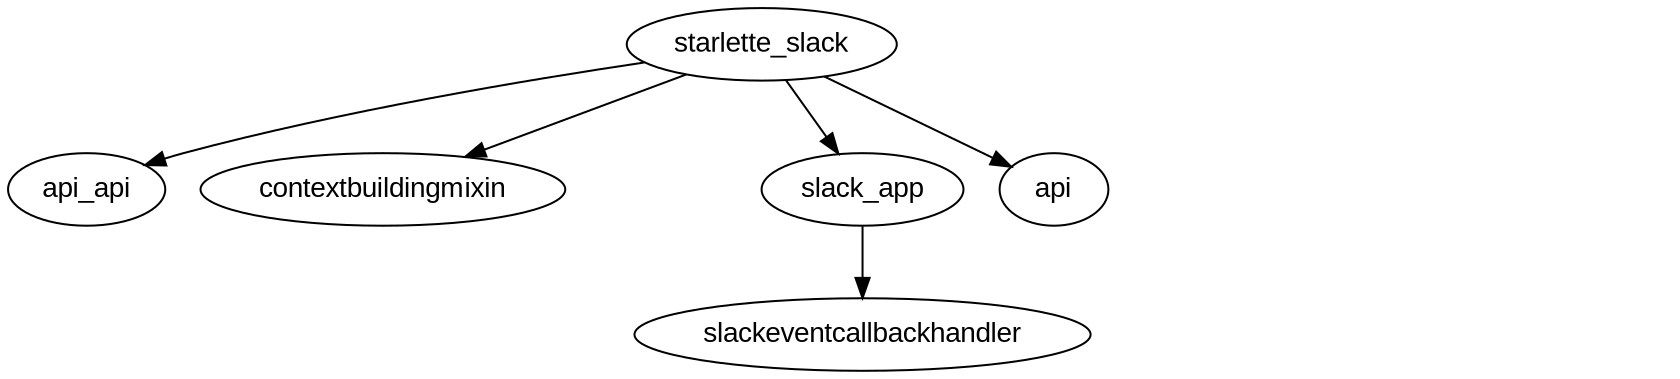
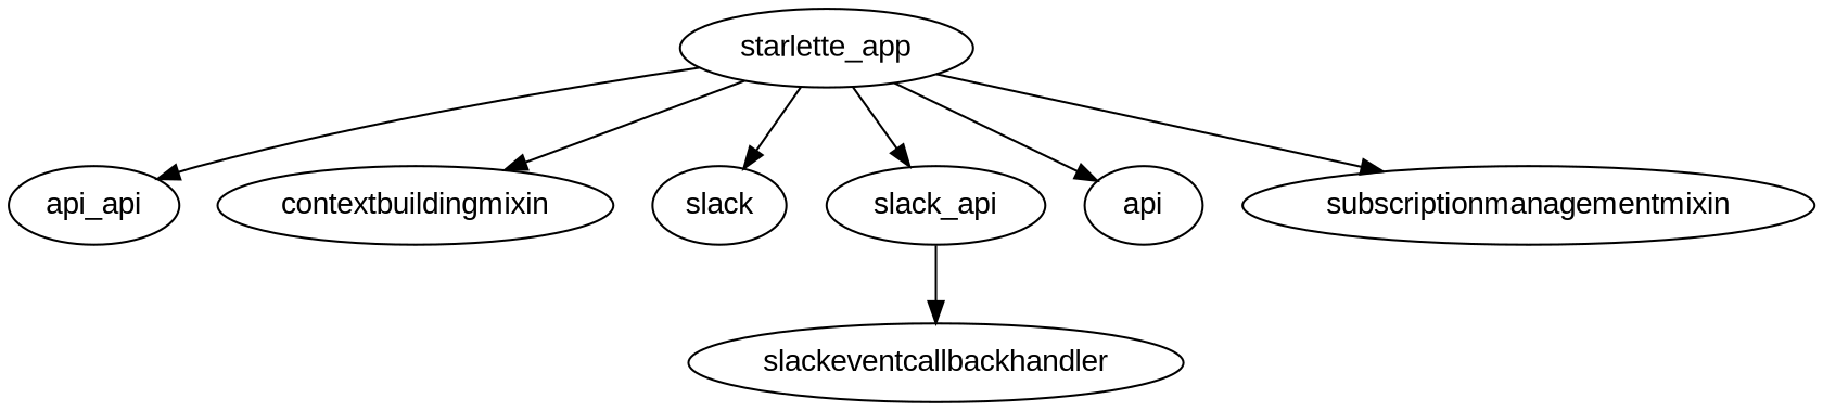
  digraph {
    fontname="Liberation Sans"
    node [fontname="Liberation Sans"]
    edge [fontname="Liberation Sans"]
    n1 [label=api_api]
-   starlette_app [label=starlette_slack]
+   starlette_app
    contextbuildingmixin
-   slack_app
+   slack
+   slack_app [label=slack_api]
    n6 [label=api]
+   subscriptionmanagementmixin
    slackeventcallbackhandler
    starlette_app -> n1
    starlette_app -> contextbuildingmixin
+   starlette_app -> slack
    starlette_app -> slack_app
    starlette_app -> n6
+   starlette_app -> subscriptionmanagementmixin
    slack_app -> slackeventcallbackhandler
  }
